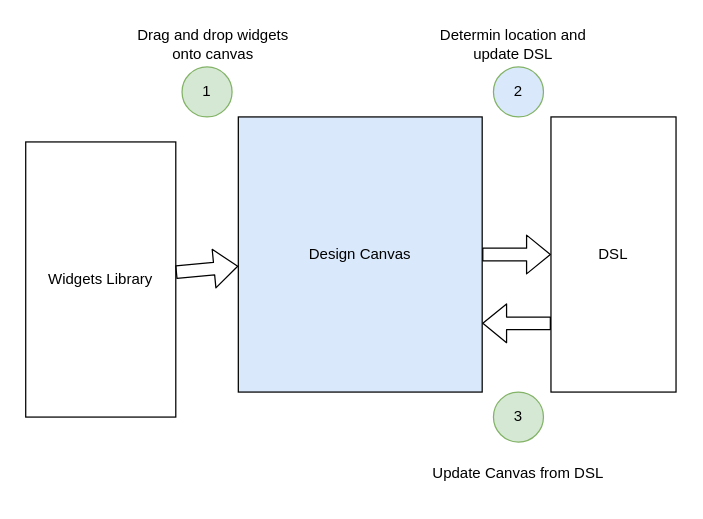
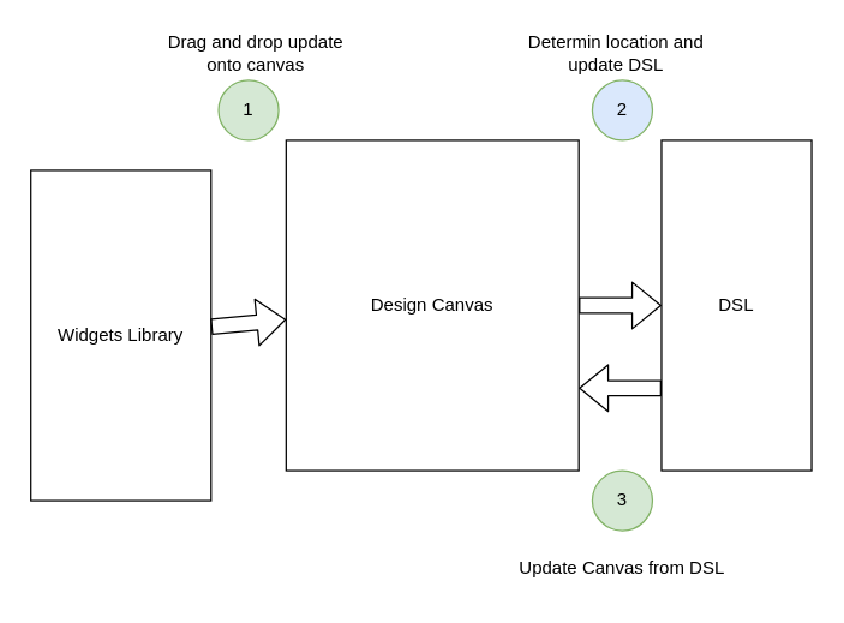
  <mxCell id="0" />
  <mxCell id="1" parent="0" />
- <mxCell id="2" value="Design Canvas" style="rounded=0;whiteSpace=wrap;html=1;fillColor=#dae8fc;" vertex="1" parent="1"><mxGeometry x="190" y="93" width="195" height="220" as="geometry" /></mxCell>
+ <mxCell id="2" value="Design Canvas" style="rounded=0;whiteSpace=wrap;html=1;" vertex="1" parent="1"><mxGeometry x="190" y="93" width="195" height="220" as="geometry" /></mxCell>
  <mxCell id="3" value="Widgets Library" style="whiteSpace=wrap;html=1;" vertex="1" parent="1"><mxGeometry x="20" y="113" width="120" height="220" as="geometry" /></mxCell>
  <mxCell id="4" value="" style="shape=flexArrow;endArrow=classic;html=1;" edge="1" parent="1" source="3" target="2"><mxGeometry width="50" height="50" relative="1" as="geometry"><mxPoint x="300" y="173" as="sourcePoint" /><mxPoint x="350" y="123" as="targetPoint" /></mxGeometry></mxCell>
  <mxCell id="5" value="1" style="ellipse;whiteSpace=wrap;html=1;fillColor=#d5e8d4;strokeColor=#82b366;" vertex="1" parent="1"><mxGeometry x="145" y="53" width="40" height="40" as="geometry" /></mxCell>
  <mxCell id="6" value="" style="shape=flexArrow;endArrow=classic;html=1;exitX=1;exitY=0.5;exitDx=0;exitDy=0;entryX=0;entryY=0.5;entryDx=0;entryDy=0;" edge="1" parent="1" source="2" target="7"><mxGeometry width="50" height="50" relative="1" as="geometry"><mxPoint x="300" y="173" as="sourcePoint" /><mxPoint x="440" y="203" as="targetPoint" /></mxGeometry></mxCell>
  <mxCell id="7" value="DSL" style="whiteSpace=wrap;html=1;" vertex="1" parent="1"><mxGeometry x="440" y="93" width="100" height="220" as="geometry" /></mxCell>
  <mxCell id="8" value="" style="shape=flexArrow;endArrow=classic;html=1;exitX=0;exitY=0.75;exitDx=0;exitDy=0;entryX=1;entryY=0.75;entryDx=0;entryDy=0;" edge="1" parent="1" source="7" target="2"><mxGeometry width="50" height="50" relative="1" as="geometry"><mxPoint x="395" y="213" as="sourcePoint" /><mxPoint x="450" y="213" as="targetPoint" /></mxGeometry></mxCell>
  <mxCell id="9" value="2" style="ellipse;whiteSpace=wrap;html=1;fillColor=#dae8fc;strokeColor=#82b366;" vertex="1" parent="1"><mxGeometry x="394" y="53" width="40" height="40" as="geometry" /></mxCell>
  <mxCell id="10" value="3" style="ellipse;whiteSpace=wrap;html=1;fillColor=#d5e8d4;strokeColor=#82b366;" vertex="1" parent="1"><mxGeometry x="394" y="313" width="40" height="40" as="geometry" /></mxCell>
- <mxCell id="11" value="Drag and drop widgets onto canvas" style="text;html=1;align=center;verticalAlign=middle;whiteSpace=wrap;rounded=0;" vertex="1" parent="1"><mxGeometry x="100" y="20" width="140" height="30" as="geometry" /></mxCell>
+ <mxCell id="11" value="Drag and drop update onto canvas" style="text;html=1;align=center;verticalAlign=middle;whiteSpace=wrap;rounded=0;" vertex="1" parent="1"><mxGeometry x="100" y="20" width="140" height="30" as="geometry" /></mxCell>
  <mxCell id="12" value="Determin location and update DSL" style="text;html=1;align=center;verticalAlign=middle;whiteSpace=wrap;rounded=0;" vertex="1" parent="1"><mxGeometry x="340" y="20" width="140" height="30" as="geometry" /></mxCell>
  <mxCell id="13" value="Update Canvas from DSL" style="text;html=1;align=center;verticalAlign=middle;whiteSpace=wrap;rounded=0;" vertex="1" parent="1"><mxGeometry x="344" y="363" width="140" height="30" as="geometry" /></mxCell>
